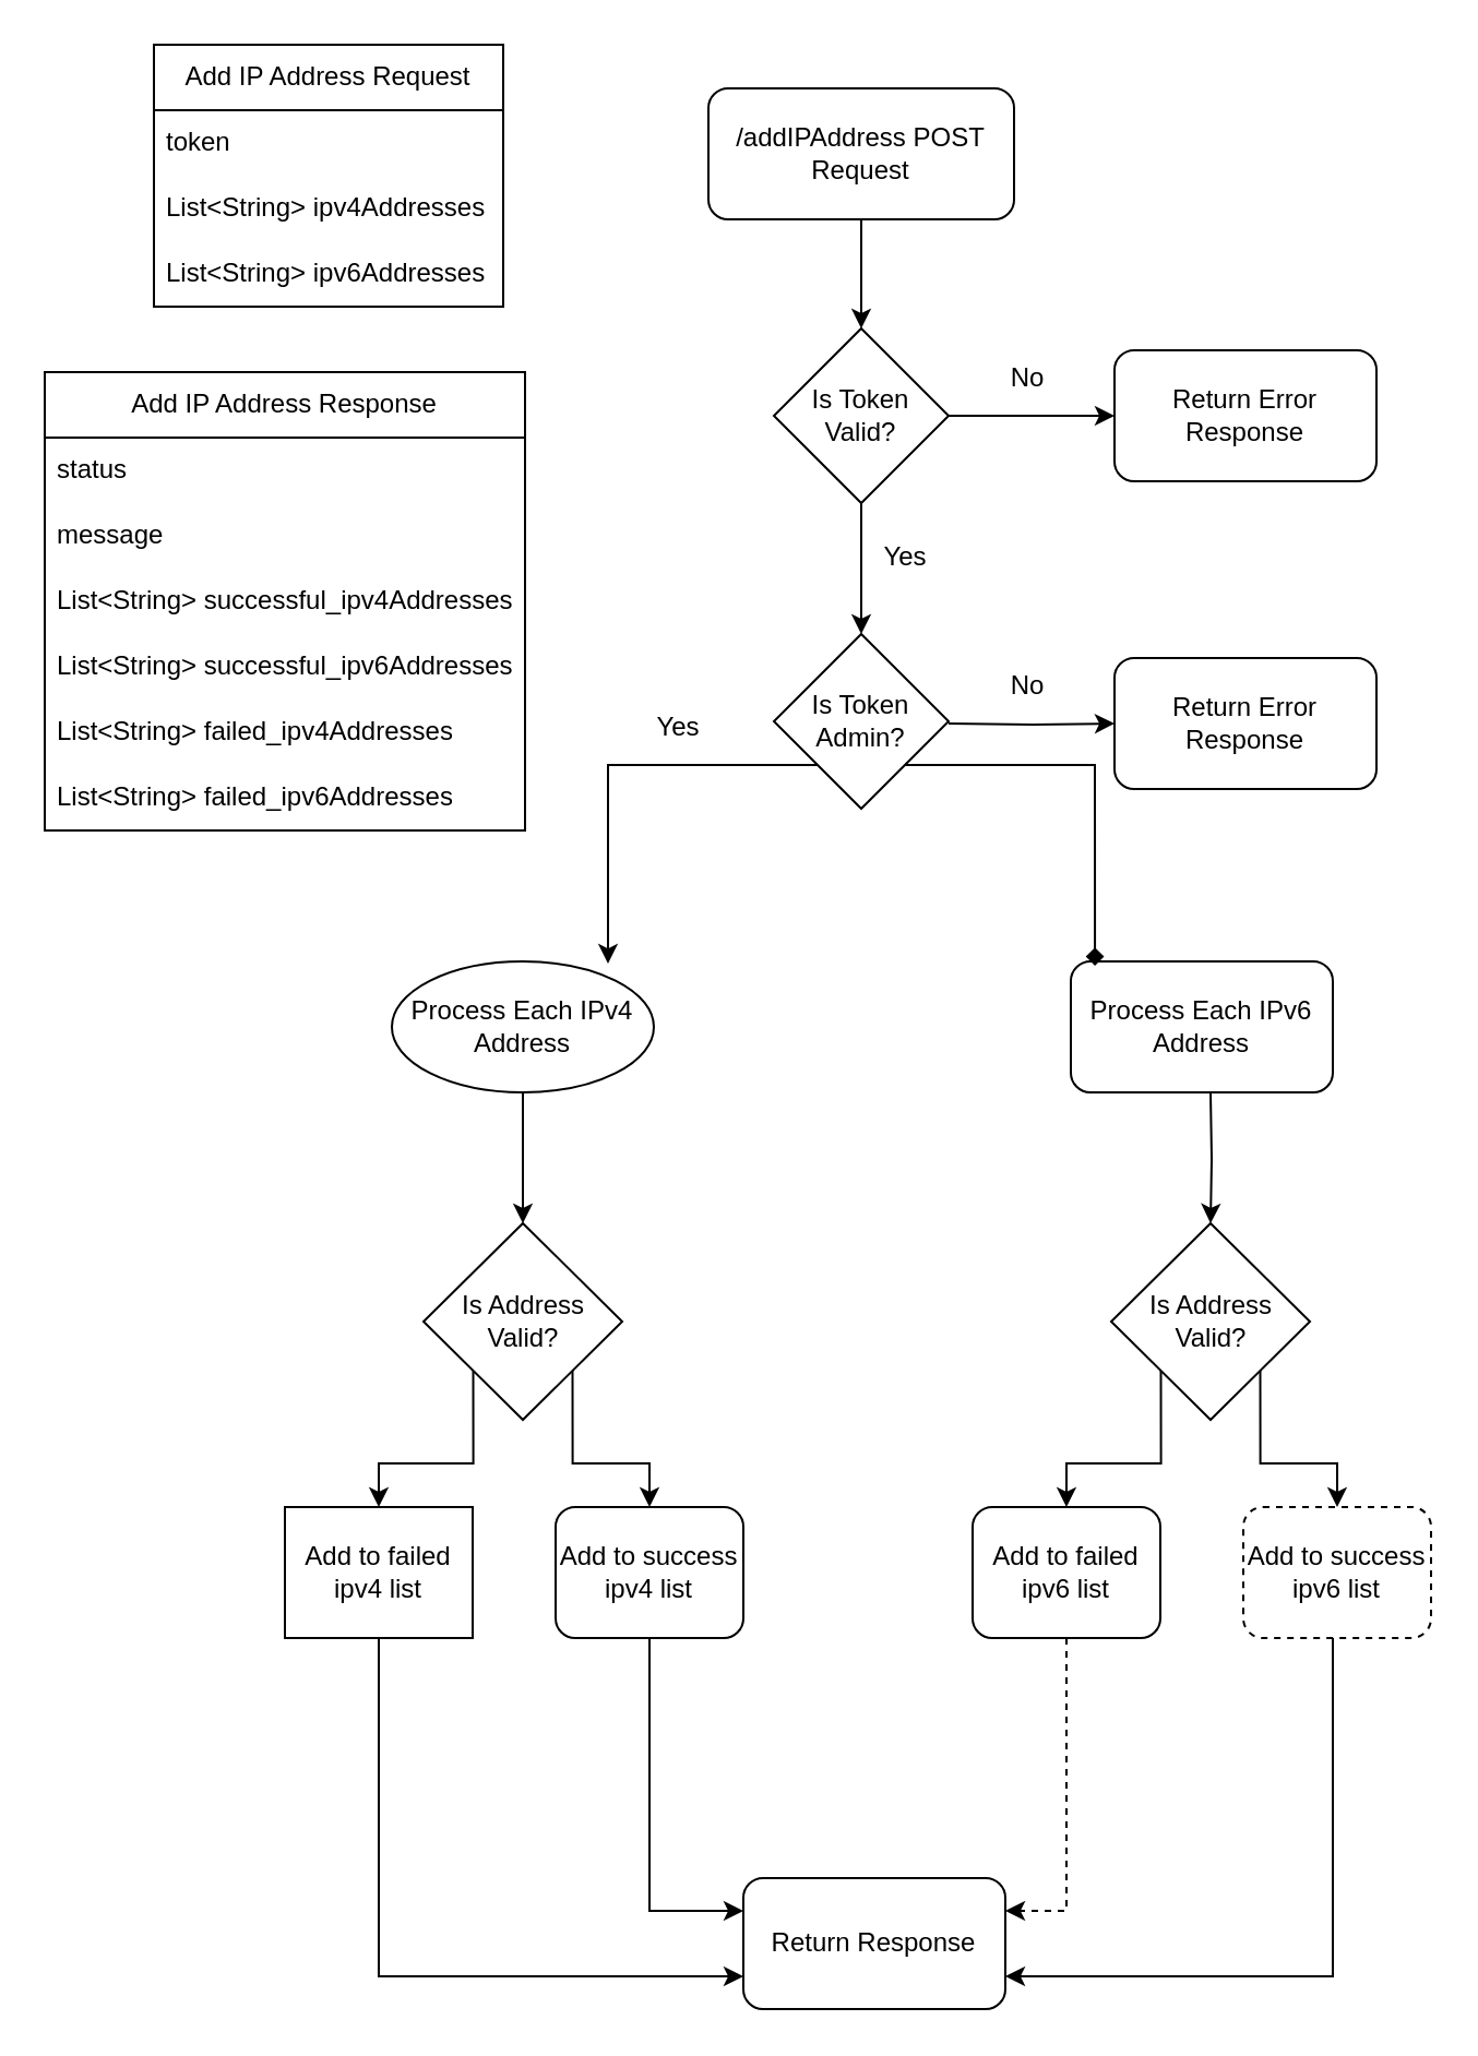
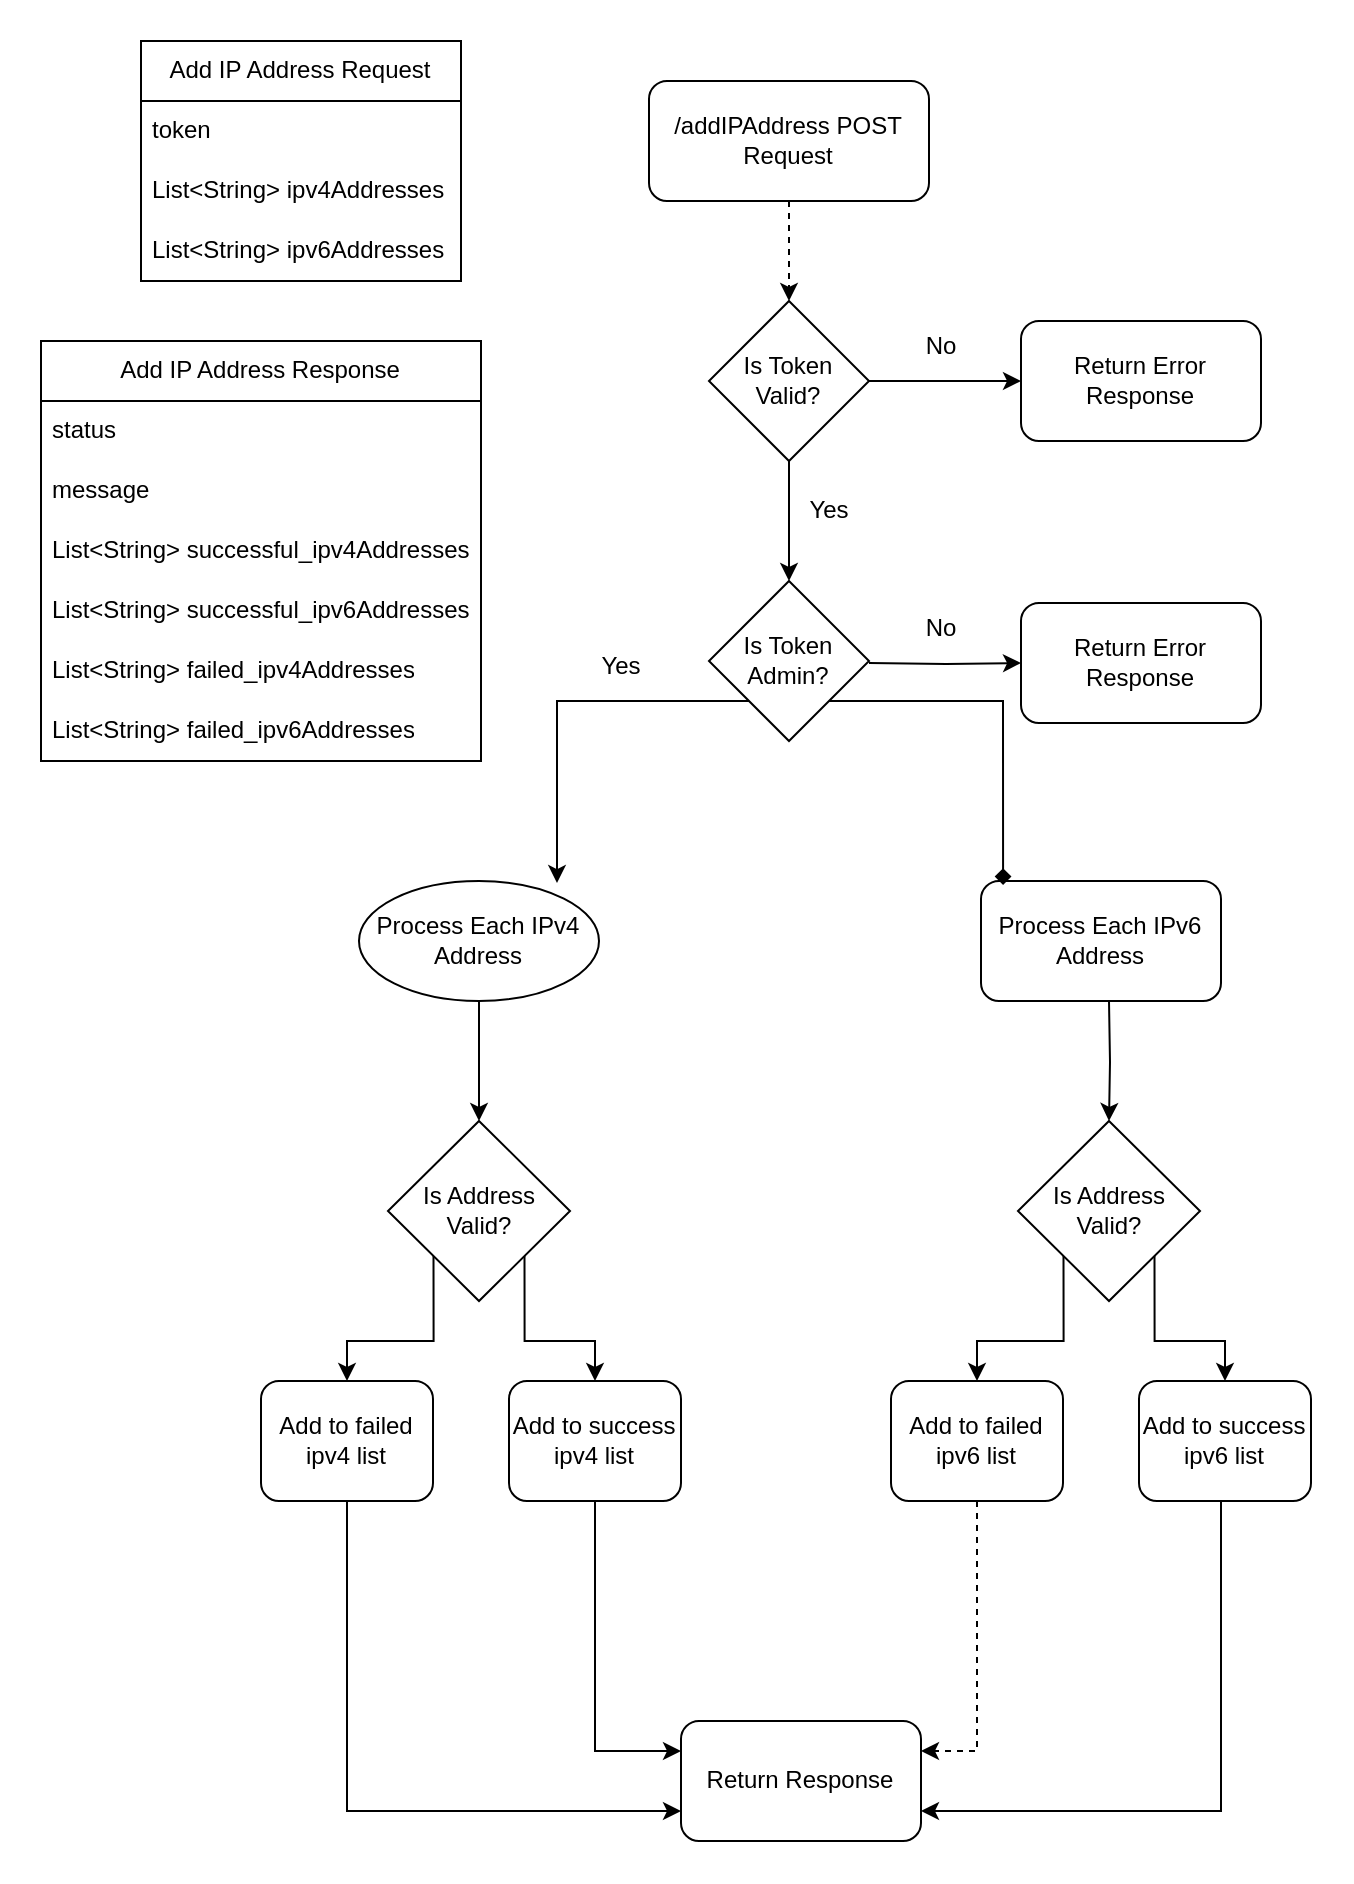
  <mxCell id="0" />
  <mxCell id="1" parent="0" />
- <mxCell id="2" style="edgeStyle=orthogonalEdgeStyle;rounded=0;orthogonalLoop=1;jettySize=auto;html=1;entryX=0.5;entryY=0;entryDx=0;entryDy=0;" edge="1" parent="1" source="3" target="17"><mxGeometry relative="1" as="geometry" /></mxCell>
+ <mxCell id="2" style="edgeStyle=orthogonalEdgeStyle;rounded=0;orthogonalLoop=1;jettySize=auto;html=1;entryX=0.5;entryY=0;entryDx=0;entryDy=0;dashed=1;" edge="1" parent="1" source="3" target="17"><mxGeometry relative="1" as="geometry" /></mxCell>
  <mxCell id="3" value="/addIPAddress POST Request" style="rounded=1;whiteSpace=wrap;html=1;fontSize=12;glass=0;strokeWidth=1;shadow=0;" parent="1" vertex="1"><mxGeometry x="324" y="40" width="140" height="60" as="geometry" /></mxCell>
  <mxCell id="4" value="Add IP Address Request" style="swimlane;fontStyle=0;childLayout=stackLayout;horizontal=1;startSize=30;horizontalStack=0;resizeParent=1;resizeParentMax=0;resizeLast=0;collapsible=1;marginBottom=0;whiteSpace=wrap;html=1;" vertex="1" parent="1"><mxGeometry x="70" y="20" width="160" height="120" as="geometry" /></mxCell>
  <mxCell id="5" value="token" style="text;strokeColor=none;fillColor=none;align=left;verticalAlign=middle;spacingLeft=4;spacingRight=4;overflow=hidden;points=[[0,0.5],[1,0.5]];portConstraint=eastwest;rotatable=0;whiteSpace=wrap;html=1;" vertex="1" parent="4"><mxGeometry y="30" width="160" height="30" as="geometry" /></mxCell>
  <mxCell id="6" value="List&amp;lt;String&amp;gt; ipv4Addresses" style="text;strokeColor=none;fillColor=none;align=left;verticalAlign=middle;spacingLeft=4;spacingRight=4;overflow=hidden;points=[[0,0.5],[1,0.5]];portConstraint=eastwest;rotatable=0;whiteSpace=wrap;html=1;" vertex="1" parent="4"><mxGeometry y="60" width="160" height="30" as="geometry" /></mxCell>
  <mxCell id="7" value="List&amp;lt;String&amp;gt; ipv6Addresses" style="text;strokeColor=none;fillColor=none;align=left;verticalAlign=middle;spacingLeft=4;spacingRight=4;overflow=hidden;points=[[0,0.5],[1,0.5]];portConstraint=eastwest;rotatable=0;whiteSpace=wrap;html=1;" vertex="1" parent="4"><mxGeometry y="90" width="160" height="30" as="geometry" /></mxCell>
  <mxCell id="8" value="Add IP Address Response" style="swimlane;fontStyle=0;childLayout=stackLayout;horizontal=1;startSize=30;horizontalStack=0;resizeParent=1;resizeParentMax=0;resizeLast=0;collapsible=1;marginBottom=0;whiteSpace=wrap;html=1;" vertex="1" parent="1"><mxGeometry x="20" y="170" width="220" height="210" as="geometry" /></mxCell>
  <mxCell id="9" value="status" style="text;strokeColor=none;fillColor=none;align=left;verticalAlign=middle;spacingLeft=4;spacingRight=4;overflow=hidden;points=[[0,0.5],[1,0.5]];portConstraint=eastwest;rotatable=0;whiteSpace=wrap;html=1;" vertex="1" parent="8"><mxGeometry y="30" width="220" height="30" as="geometry" /></mxCell>
  <mxCell id="10" value="message" style="text;strokeColor=none;fillColor=none;align=left;verticalAlign=middle;spacingLeft=4;spacingRight=4;overflow=hidden;points=[[0,0.5],[1,0.5]];portConstraint=eastwest;rotatable=0;whiteSpace=wrap;html=1;" vertex="1" parent="8"><mxGeometry y="60" width="220" height="30" as="geometry" /></mxCell>
  <mxCell id="11" value="List&amp;lt;String&amp;gt; successful_ipv4Addresses" style="text;strokeColor=none;fillColor=none;align=left;verticalAlign=middle;spacingLeft=4;spacingRight=4;overflow=hidden;points=[[0,0.5],[1,0.5]];portConstraint=eastwest;rotatable=0;whiteSpace=wrap;html=1;" vertex="1" parent="8"><mxGeometry y="90" width="220" height="30" as="geometry" /></mxCell>
  <mxCell id="12" value="List&amp;lt;String&amp;gt; successful_ipv6Addresses" style="text;strokeColor=none;fillColor=none;align=left;verticalAlign=middle;spacingLeft=4;spacingRight=4;overflow=hidden;points=[[0,0.5],[1,0.5]];portConstraint=eastwest;rotatable=0;whiteSpace=wrap;html=1;" vertex="1" parent="8"><mxGeometry y="120" width="220" height="30" as="geometry" /></mxCell>
  <mxCell id="13" value="List&amp;lt;String&amp;gt; failed_ipv4Addresses" style="text;strokeColor=none;fillColor=none;align=left;verticalAlign=middle;spacingLeft=4;spacingRight=4;overflow=hidden;points=[[0,0.5],[1,0.5]];portConstraint=eastwest;rotatable=0;whiteSpace=wrap;html=1;" vertex="1" parent="8"><mxGeometry y="150" width="220" height="30" as="geometry" /></mxCell>
  <mxCell id="14" value="List&amp;lt;String&amp;gt; failed_ipv6Addresses" style="text;strokeColor=none;fillColor=none;align=left;verticalAlign=middle;spacingLeft=4;spacingRight=4;overflow=hidden;points=[[0,0.5],[1,0.5]];portConstraint=eastwest;rotatable=0;whiteSpace=wrap;html=1;" vertex="1" parent="8"><mxGeometry y="180" width="220" height="30" as="geometry" /></mxCell>
  <mxCell id="15" style="edgeStyle=orthogonalEdgeStyle;rounded=0;orthogonalLoop=1;jettySize=auto;html=1;entryX=0;entryY=0.5;entryDx=0;entryDy=0;" edge="1" parent="1" source="17" target="18"><mxGeometry relative="1" as="geometry" /></mxCell>
  <mxCell id="16" style="edgeStyle=orthogonalEdgeStyle;rounded=0;orthogonalLoop=1;jettySize=auto;html=1;entryX=0.5;entryY=0;entryDx=0;entryDy=0;" edge="1" parent="1" source="17" target="20"><mxGeometry relative="1" as="geometry" /></mxCell>
  <mxCell id="17" value="Is Token Valid?" style="rhombus;whiteSpace=wrap;html=1;" vertex="1" parent="1"><mxGeometry x="354" y="150" width="80" height="80" as="geometry" /></mxCell>
  <mxCell id="18" value="Return Error Response" style="rounded=1;whiteSpace=wrap;html=1;" vertex="1" parent="1"><mxGeometry x="510" y="160" width="120" height="60" as="geometry" /></mxCell>
  <mxCell id="19" value="No" style="text;html=1;align=center;verticalAlign=middle;resizable=0;points=[];autosize=1;strokeColor=none;fillColor=none;" vertex="1" parent="1"><mxGeometry x="450" y="158" width="40" height="30" as="geometry" /></mxCell>
  <mxCell id="20" value="Is Token Admin?" style="rhombus;whiteSpace=wrap;html=1;" vertex="1" parent="1"><mxGeometry x="354" y="290" width="80" height="80" as="geometry" /></mxCell>
  <mxCell id="21" value="Yes" style="text;html=1;align=center;verticalAlign=middle;resizable=0;points=[];autosize=1;strokeColor=none;fillColor=none;" vertex="1" parent="1"><mxGeometry x="394" y="240" width="40" height="30" as="geometry" /></mxCell>
  <mxCell id="22" style="edgeStyle=orthogonalEdgeStyle;rounded=0;orthogonalLoop=1;jettySize=auto;html=1;entryX=0;entryY=0.5;entryDx=0;entryDy=0;" edge="1" parent="1" target="23"><mxGeometry relative="1" as="geometry"><mxPoint x="434" y="331" as="sourcePoint" /></mxGeometry></mxCell>
  <mxCell id="23" value="Return Error Response" style="rounded=1;whiteSpace=wrap;html=1;" vertex="1" parent="1"><mxGeometry x="510" y="301" width="120" height="60" as="geometry" /></mxCell>
  <mxCell id="24" value="No" style="text;html=1;align=center;verticalAlign=middle;resizable=0;points=[];autosize=1;strokeColor=none;fillColor=none;" vertex="1" parent="1"><mxGeometry x="450" y="299" width="40" height="30" as="geometry" /></mxCell>
  <mxCell id="25" style="edgeStyle=orthogonalEdgeStyle;rounded=0;orthogonalLoop=1;jettySize=auto;html=1;entryX=0.5;entryY=0;entryDx=0;entryDy=0;" edge="1" parent="1" source="26" target="30"><mxGeometry relative="1" as="geometry" /></mxCell>
  <mxCell id="26" value="Process Each IPv4 Address" style="ellipse;whiteSpace=wrap;html=1;" vertex="1" parent="1"><mxGeometry x="179" y="440" width="120" height="60" as="geometry" /></mxCell>
  <mxCell id="27" value="Process Each IPv6 Address" style="rounded=1;whiteSpace=wrap;html=1;" vertex="1" parent="1"><mxGeometry x="490" y="440" width="120" height="60" as="geometry" /></mxCell>
  <mxCell id="28" style="edgeStyle=orthogonalEdgeStyle;rounded=0;orthogonalLoop=1;jettySize=auto;html=1;exitX=0;exitY=1;exitDx=0;exitDy=0;entryX=0.5;entryY=0;entryDx=0;entryDy=0;" edge="1" parent="1" source="30" target="32"><mxGeometry relative="1" as="geometry" /></mxCell>
  <mxCell id="29" style="edgeStyle=orthogonalEdgeStyle;rounded=0;orthogonalLoop=1;jettySize=auto;html=1;exitX=1;exitY=1;exitDx=0;exitDy=0;entryX=0.5;entryY=0;entryDx=0;entryDy=0;" edge="1" parent="1" source="30" target="34"><mxGeometry relative="1" as="geometry" /></mxCell>
  <mxCell id="30" value="Is Address Valid?" style="rhombus;whiteSpace=wrap;html=1;" vertex="1" parent="1"><mxGeometry x="193.5" y="560" width="91" height="90" as="geometry" /></mxCell>
  <mxCell id="31" style="edgeStyle=orthogonalEdgeStyle;rounded=0;orthogonalLoop=1;jettySize=auto;html=1;exitX=0.5;exitY=1;exitDx=0;exitDy=0;entryX=0;entryY=0.75;entryDx=0;entryDy=0;" edge="1" parent="1" source="32" target="37"><mxGeometry relative="1" as="geometry" /></mxCell>
- <mxCell id="32" value="Add to failed&lt;div&gt;ipv4 list&lt;/div&gt;" style="whiteSpace=wrap;html=1;rounded=0;" vertex="1" parent="1"><mxGeometry x="130" y="690" width="86" height="60" as="geometry" /></mxCell>
+ <mxCell id="32" value="Add to failed&lt;div&gt;ipv4 list&lt;/div&gt;" style="rounded=1;whiteSpace=wrap;html=1;" vertex="1" parent="1"><mxGeometry x="130" y="690" width="86" height="60" as="geometry" /></mxCell>
  <mxCell id="33" style="edgeStyle=orthogonalEdgeStyle;rounded=0;orthogonalLoop=1;jettySize=auto;html=1;entryX=0;entryY=0.25;entryDx=0;entryDy=0;" edge="1" parent="1" source="34" target="37"><mxGeometry relative="1" as="geometry" /></mxCell>
  <mxCell id="34" value="Add to success&lt;div&gt;ipv4 list&lt;/div&gt;" style="rounded=1;whiteSpace=wrap;html=1;" vertex="1" parent="1"><mxGeometry x="254" y="690" width="86" height="60" as="geometry" /></mxCell>
  <mxCell id="35" style="edgeStyle=orthogonalEdgeStyle;rounded=0;orthogonalLoop=1;jettySize=auto;html=1;exitX=0;exitY=1;exitDx=0;exitDy=0;entryX=0.825;entryY=0.017;entryDx=0;entryDy=0;entryPerimeter=0;" edge="1" parent="1" source="20" target="26"><mxGeometry relative="1" as="geometry" /></mxCell>
  <mxCell id="36" value="Yes" style="text;html=1;align=center;verticalAlign=middle;resizable=0;points=[];autosize=1;strokeColor=none;fillColor=none;" vertex="1" parent="1"><mxGeometry x="290" y="318" width="40" height="30" as="geometry" /></mxCell>
  <mxCell id="37" value="Return Response" style="rounded=1;whiteSpace=wrap;html=1;" vertex="1" parent="1"><mxGeometry x="340" y="860" width="120" height="60" as="geometry" /></mxCell>
  <mxCell id="38" style="edgeStyle=orthogonalEdgeStyle;rounded=0;orthogonalLoop=1;jettySize=auto;html=1;exitX=1;exitY=1;exitDx=0;exitDy=0;entryX=0.092;entryY=0.033;entryDx=0;entryDy=0;entryPerimeter=0;endArrow=diamond;" edge="1" parent="1" source="20" target="27"><mxGeometry relative="1" as="geometry" /></mxCell>
  <mxCell id="39" style="edgeStyle=orthogonalEdgeStyle;rounded=0;orthogonalLoop=1;jettySize=auto;html=1;entryX=0.5;entryY=0;entryDx=0;entryDy=0;" edge="1" parent="1" target="42"><mxGeometry relative="1" as="geometry"><mxPoint x="554" y="500" as="sourcePoint" /></mxGeometry></mxCell>
  <mxCell id="40" style="edgeStyle=orthogonalEdgeStyle;rounded=0;orthogonalLoop=1;jettySize=auto;html=1;exitX=0;exitY=1;exitDx=0;exitDy=0;entryX=0.5;entryY=0;entryDx=0;entryDy=0;" edge="1" parent="1" source="42" target="44"><mxGeometry relative="1" as="geometry" /></mxCell>
  <mxCell id="41" style="edgeStyle=orthogonalEdgeStyle;rounded=0;orthogonalLoop=1;jettySize=auto;html=1;exitX=1;exitY=1;exitDx=0;exitDy=0;entryX=0.5;entryY=0;entryDx=0;entryDy=0;" edge="1" parent="1" source="42" target="46"><mxGeometry relative="1" as="geometry" /></mxCell>
  <mxCell id="42" value="Is Address Valid?" style="rhombus;whiteSpace=wrap;html=1;" vertex="1" parent="1"><mxGeometry x="508.5" y="560" width="91" height="90" as="geometry" /></mxCell>
  <mxCell id="43" style="edgeStyle=orthogonalEdgeStyle;rounded=0;orthogonalLoop=1;jettySize=auto;html=1;entryX=1;entryY=0.25;entryDx=0;entryDy=0;dashed=1;" edge="1" parent="1" source="44" target="37"><mxGeometry relative="1" as="geometry" /></mxCell>
  <mxCell id="44" value="Add to failed&lt;div&gt;ipv6 list&lt;/div&gt;" style="rounded=1;whiteSpace=wrap;html=1;" vertex="1" parent="1"><mxGeometry x="445" y="690" width="86" height="60" as="geometry" /></mxCell>
  <mxCell id="45" style="edgeStyle=orthogonalEdgeStyle;rounded=0;orthogonalLoop=1;jettySize=auto;html=1;entryX=1;entryY=0.75;entryDx=0;entryDy=0;" edge="1" parent="1" source="46" target="37"><mxGeometry relative="1" as="geometry"><Array as="points"><mxPoint x="610" y="905" /></Array></mxGeometry></mxCell>
- <mxCell id="46" value="Add to success&lt;div&gt;ipv6 list&lt;/div&gt;" style="rounded=1;whiteSpace=wrap;html=1;dashed=1;" vertex="1" parent="1"><mxGeometry x="569" y="690" width="86" height="60" as="geometry" /></mxCell>
+ <mxCell id="46" value="Add to success&lt;div&gt;ipv6 list&lt;/div&gt;" style="rounded=1;whiteSpace=wrap;html=1;" vertex="1" parent="1"><mxGeometry x="569" y="690" width="86" height="60" as="geometry" /></mxCell>
